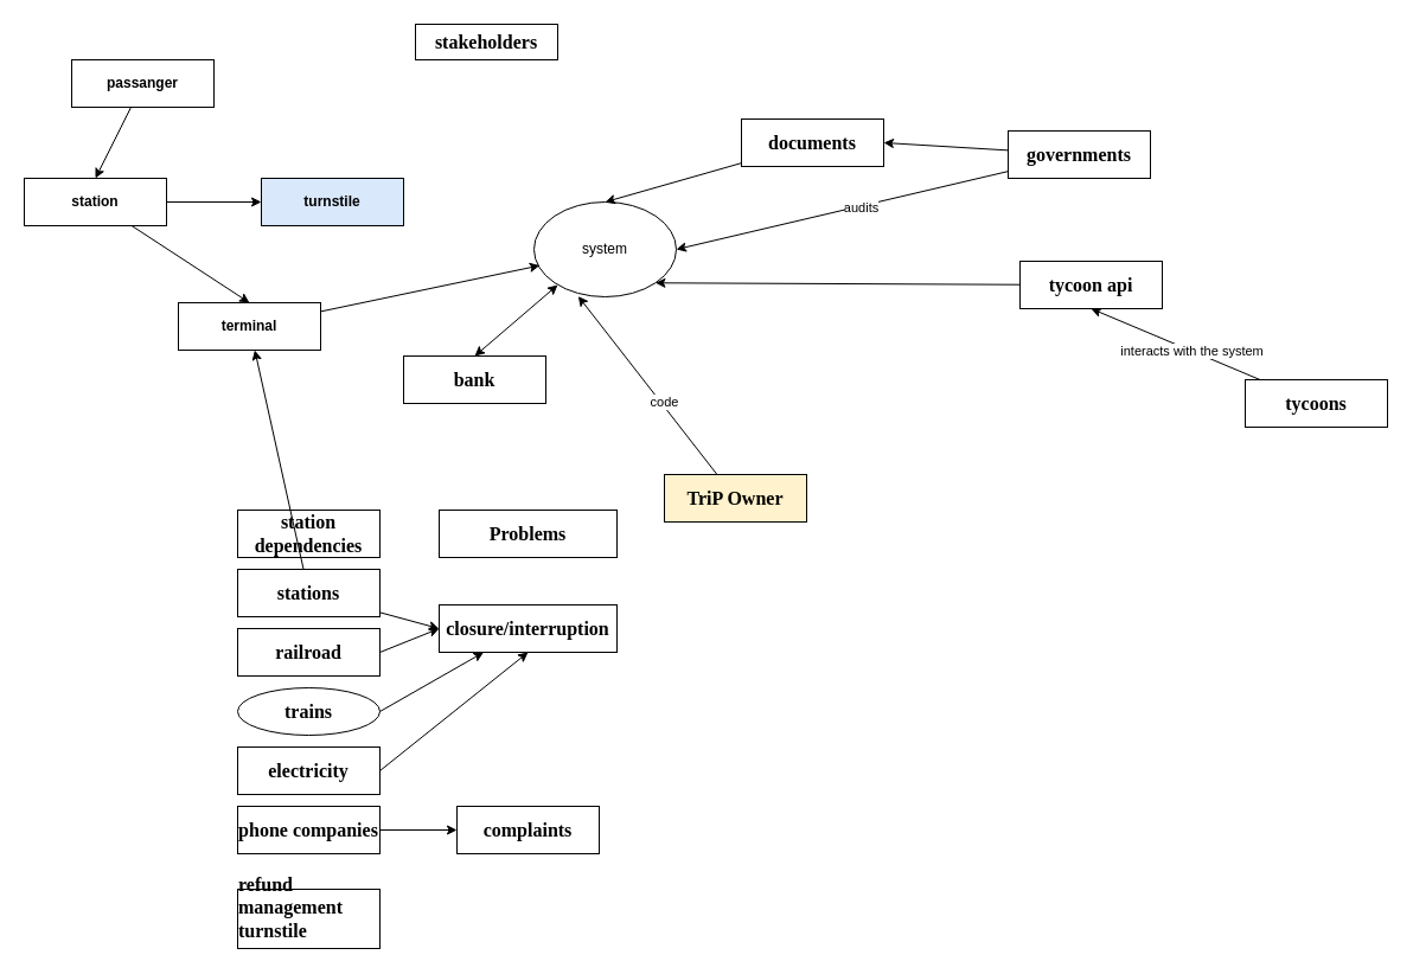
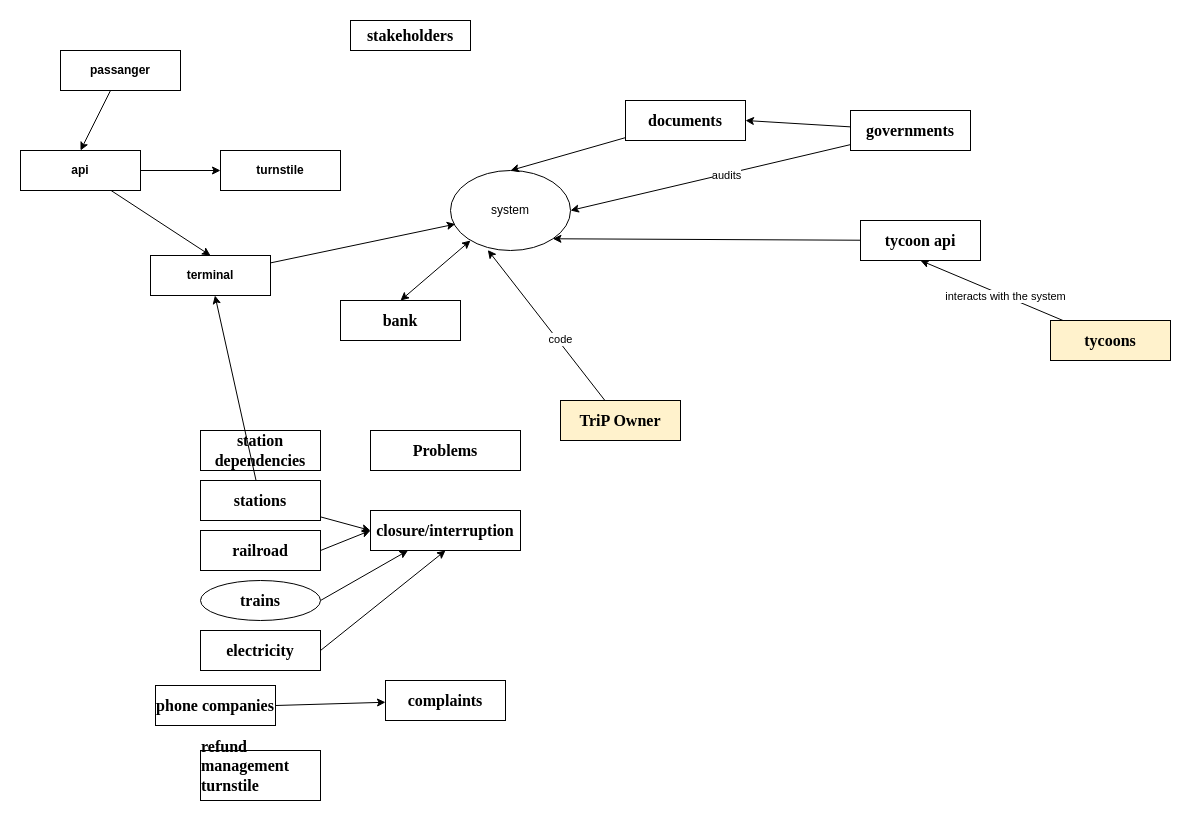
  <mxCell id="0" />
  <mxCell id="1" parent="0" />
  <mxCell id="2" style="edgeStyle=none;html=1;entryX=0.5;entryY=0;entryDx=0;entryDy=0;" parent="1" source="3" target="18" edge="1"><mxGeometry relative="1" as="geometry"><mxPoint x="160" y="130" as="targetPoint" /></mxGeometry></mxCell>
  <mxCell id="3" value="passanger" style="rounded=0;whiteSpace=wrap;html=1;fontStyle=1" parent="1" vertex="1"><mxGeometry x="60" y="50" width="120" height="40" as="geometry" /></mxCell>
  <mxCell id="4" style="edgeStyle=none;html=1;entryX=0.311;entryY=0.994;entryDx=0;entryDy=0;entryPerimeter=0;" parent="1" source="6" target="15" edge="1"><mxGeometry relative="1" as="geometry"><Array as="points" /></mxGeometry></mxCell>
  <mxCell id="5" value="code" style="edgeLabel;html=1;align=center;verticalAlign=middle;resizable=0;points=[];" parent="4" vertex="1" connectable="0"><mxGeometry x="-0.192" y="-3" relative="1" as="geometry"><mxPoint y="1" as="offset" /></mxGeometry></mxCell>
  <mxCell id="6" value="&lt;span style=&quot;font-family: &amp;quot;times new roman&amp;quot;, times, serif; font-size: 16px; font-weight: 700; text-align: justify;&quot;&gt;TriP Owner&lt;/span&gt;" style="rounded=0;whiteSpace=wrap;html=1;fillColor=#fff2cc;" parent="1" vertex="1"><mxGeometry x="560" y="400" width="120" height="40" as="geometry" /></mxCell>
  <mxCell id="7" style="edgeStyle=none;html=1;entryX=0.5;entryY=1;entryDx=0;entryDy=0;" parent="1" source="9" target="23" edge="1"><mxGeometry relative="1" as="geometry" /></mxCell>
  <mxCell id="8" value="interacts with the system" style="edgeLabel;html=1;align=center;verticalAlign=middle;resizable=0;points=[];" parent="7" vertex="1" connectable="0"><mxGeometry x="-0.169" relative="1" as="geometry"><mxPoint x="1" as="offset" /></mxGeometry></mxCell>
- <mxCell id="9" value="&lt;span style=&quot;font-family: &amp;quot;times new roman&amp;quot;, times, serif; font-size: 16px; font-weight: 700; text-align: justify;&quot;&gt;tycoons&lt;/span&gt;" style="rounded=0;whiteSpace=wrap;html=1;" parent="1" vertex="1"><mxGeometry x="1050" y="320" width="120" height="40" as="geometry" /></mxCell>
+ <mxCell id="9" value="&lt;span style=&quot;font-family: &amp;quot;times new roman&amp;quot;, times, serif; font-size: 16px; font-weight: 700; text-align: justify;&quot;&gt;tycoons&lt;/span&gt;" style="rounded=0;whiteSpace=wrap;html=1;fillColor=#fff2cc;" parent="1" vertex="1"><mxGeometry x="1050" y="320" width="120" height="40" as="geometry" /></mxCell>
  <mxCell id="10" value="&lt;span style=&quot;font-family: &amp;quot;times new roman&amp;quot;, times, serif; font-size: 16px; font-weight: 700; text-align: justify;&quot;&gt;stakeholders&lt;/span&gt;" style="rounded=0;whiteSpace=wrap;html=1;" parent="1" vertex="1"><mxGeometry x="350" y="20" width="120" height="30" as="geometry" /></mxCell>
  <mxCell id="11" style="edgeStyle=none;html=1;entryX=1;entryY=0.5;entryDx=0;entryDy=0;" parent="1" source="14" target="25" edge="1"><mxGeometry relative="1" as="geometry" /></mxCell>
  <mxCell id="12" style="edgeStyle=none;html=1;entryX=1;entryY=0.5;entryDx=0;entryDy=0;" parent="1" source="14" target="15" edge="1"><mxGeometry relative="1" as="geometry" /></mxCell>
  <mxCell id="13" value="audits" style="edgeLabel;html=1;align=center;verticalAlign=middle;resizable=0;points=[];" parent="12" vertex="1" connectable="0"><mxGeometry x="-0.112" y="1" relative="1" as="geometry"><mxPoint as="offset" /></mxGeometry></mxCell>
  <mxCell id="14" value="&lt;span style=&quot;font-family: &amp;quot;times new roman&amp;quot;, times, serif; font-size: 16px; font-weight: 700; text-align: justify;&quot;&gt;governments&lt;/span&gt;" style="rounded=0;whiteSpace=wrap;html=1;" parent="1" vertex="1"><mxGeometry x="850" y="110" width="120" height="40" as="geometry" /></mxCell>
  <mxCell id="15" value="system" style="ellipse;whiteSpace=wrap;html=1;" parent="1" vertex="1"><mxGeometry x="450" y="170" width="120" height="80" as="geometry" /></mxCell>
  <mxCell id="16" style="edgeStyle=none;html=1;entryX=0.5;entryY=0;entryDx=0;entryDy=0;" parent="1" source="18" target="20" edge="1"><mxGeometry relative="1" as="geometry" /></mxCell>
  <mxCell id="17" style="edgeStyle=none;html=1;" parent="1" source="18" target="21" edge="1"><mxGeometry relative="1" as="geometry" /></mxCell>
- <mxCell id="18" value="station" style="rounded=0;whiteSpace=wrap;html=1;fontStyle=1" parent="1" vertex="1"><mxGeometry x="20" y="150" width="120" height="40" as="geometry" /></mxCell>
+ <mxCell id="18" value="api" style="rounded=0;whiteSpace=wrap;html=1;fontStyle=1" parent="1" vertex="1"><mxGeometry x="20" y="150" width="120" height="40" as="geometry" /></mxCell>
  <mxCell id="19" style="edgeStyle=none;html=1;entryX=0.04;entryY=0.67;entryDx=0;entryDy=0;entryPerimeter=0;" parent="1" source="20" target="15" edge="1"><mxGeometry relative="1" as="geometry" /></mxCell>
  <mxCell id="20" value="terminal" style="rounded=0;whiteSpace=wrap;html=1;fontStyle=1" parent="1" vertex="1"><mxGeometry x="150" y="255" width="120" height="40" as="geometry" /></mxCell>
- <mxCell id="21" value="turnstile" style="rounded=0;whiteSpace=wrap;html=1;fontStyle=1;fillColor=#dae8fc;" parent="1" vertex="1"><mxGeometry x="220" y="150" width="120" height="40" as="geometry" /></mxCell>
+ <mxCell id="21" value="turnstile" style="rounded=0;whiteSpace=wrap;html=1;fontStyle=1" parent="1" vertex="1"><mxGeometry x="220" y="150" width="120" height="40" as="geometry" /></mxCell>
  <mxCell id="22" style="edgeStyle=none;html=1;entryX=1;entryY=1;entryDx=0;entryDy=0;" parent="1" source="23" target="15" edge="1"><mxGeometry relative="1" as="geometry" /></mxCell>
  <mxCell id="23" value="&lt;span style=&quot;font-family: &amp;quot;times new roman&amp;quot;, times, serif; font-size: 16px; font-weight: 700; text-align: justify;&quot;&gt;tycoon api&lt;/span&gt;" style="rounded=0;whiteSpace=wrap;html=1;" parent="1" vertex="1"><mxGeometry x="860" y="220" width="120" height="40" as="geometry" /></mxCell>
  <mxCell id="24" style="edgeStyle=none;html=1;entryX=0.5;entryY=0;entryDx=0;entryDy=0;" parent="1" source="25" target="15" edge="1"><mxGeometry relative="1" as="geometry" /></mxCell>
  <mxCell id="25" value="&lt;span style=&quot;font-family: &amp;quot;times new roman&amp;quot;, times, serif; font-size: 16px; font-weight: 700; text-align: justify;&quot;&gt;documents&lt;br&gt;&lt;/span&gt;" style="rounded=0;whiteSpace=wrap;html=1;" parent="1" vertex="1"><mxGeometry x="625" y="100" width="120" height="40" as="geometry" /></mxCell>
  <mxCell id="26" value="&lt;span style=&quot;font-family: &amp;quot;times new roman&amp;quot;, times, serif; font-size: 16px; font-weight: 700; text-align: justify;&quot;&gt;station dependencies&lt;/span&gt;" style="rounded=0;whiteSpace=wrap;html=1;" parent="1" vertex="1"><mxGeometry x="200" y="430" width="120" height="40" as="geometry" /></mxCell>
  <mxCell id="27" style="edgeStyle=none;html=1;entryX=0;entryY=0.5;entryDx=0;entryDy=0;exitX=1;exitY=0.5;exitDx=0;exitDy=0;" parent="1" source="28" target="41" edge="1"><mxGeometry relative="1" as="geometry" /></mxCell>
  <mxCell id="28" value="&lt;div style=&quot;text-align: justify;&quot;&gt;&lt;font face=&quot;times new roman, times, serif&quot;&gt;&lt;span style=&quot;font-size: 16px;&quot;&gt;&lt;b style=&quot;&quot;&gt;railroad&lt;/b&gt;&lt;/span&gt;&lt;/font&gt;&lt;/div&gt;" style="rounded=0;whiteSpace=wrap;html=1;" parent="1" vertex="1"><mxGeometry x="200" y="530" width="120" height="40" as="geometry" /></mxCell>
  <mxCell id="29" value="&lt;div style=&quot;text-align: justify;&quot;&gt;&lt;font face=&quot;times new roman, times, serif&quot;&gt;&lt;span style=&quot;font-size: 16px;&quot;&gt;&lt;b style=&quot;&quot;&gt;bank&lt;/b&gt;&lt;/span&gt;&lt;/font&gt;&lt;/div&gt;" style="rounded=0;whiteSpace=wrap;html=1;" parent="1" vertex="1"><mxGeometry x="340" y="300" width="120" height="40" as="geometry" /></mxCell>
  <mxCell id="30" style="edgeStyle=none;html=1;exitX=1;exitY=0.5;exitDx=0;exitDy=0;" parent="1" source="31" target="43" edge="1"><mxGeometry relative="1" as="geometry" /></mxCell>
- <mxCell id="31" value="&lt;div style=&quot;text-align: justify;&quot;&gt;&lt;font face=&quot;times new roman, times, serif&quot;&gt;&lt;span style=&quot;font-size: 16px;&quot;&gt;&lt;b style=&quot;&quot;&gt;phone companies&lt;/b&gt;&lt;/span&gt;&lt;/font&gt;&lt;/div&gt;" style="rounded=0;whiteSpace=wrap;html=1;" parent="1" vertex="1"><mxGeometry x="200" y="680" width="120" height="40" as="geometry" /></mxCell>
+ <mxCell id="31" value="&lt;div style=&quot;text-align: justify;&quot;&gt;&lt;font face=&quot;times new roman, times, serif&quot;&gt;&lt;span style=&quot;font-size: 16px;&quot;&gt;&lt;b style=&quot;&quot;&gt;phone companies&lt;/b&gt;&lt;/span&gt;&lt;/font&gt;&lt;/div&gt;" style="rounded=0;whiteSpace=wrap;html=1;" parent="1" vertex="1"><mxGeometry x="155" y="685" width="120" height="40" as="geometry" /></mxCell>
  <mxCell id="32" style="edgeStyle=none;html=1;entryX=0;entryY=0.5;entryDx=0;entryDy=0;" parent="1" source="34" target="41" edge="1"><mxGeometry relative="1" as="geometry" /></mxCell>
  <mxCell id="33" style="edgeStyle=none;html=1;" parent="1" source="34" target="20" edge="1"><mxGeometry relative="1" as="geometry" /></mxCell>
  <mxCell id="34" value="&lt;div style=&quot;text-align: justify;&quot;&gt;&lt;font face=&quot;times new roman, times, serif&quot;&gt;&lt;span style=&quot;font-size: 16px;&quot;&gt;&lt;b style=&quot;&quot;&gt;stations&lt;/b&gt;&lt;/span&gt;&lt;/font&gt;&lt;/div&gt;" style="rounded=0;whiteSpace=wrap;html=1;" parent="1" vertex="1"><mxGeometry x="200" y="480" width="120" height="40" as="geometry" /></mxCell>
  <mxCell id="35" style="edgeStyle=none;html=1;entryX=0.25;entryY=1;entryDx=0;entryDy=0;exitX=1;exitY=0.5;exitDx=0;exitDy=0;" parent="1" source="36" target="41" edge="1"><mxGeometry relative="1" as="geometry" /></mxCell>
  <mxCell id="36" value="&lt;div style=&quot;text-align: justify;&quot;&gt;&lt;font face=&quot;times new roman, times, serif&quot;&gt;&lt;span style=&quot;font-size: 16px;&quot;&gt;&lt;b style=&quot;&quot;&gt;trains&lt;/b&gt;&lt;/span&gt;&lt;/font&gt;&lt;/div&gt;" style="ellipse;whiteSpace=wrap;html=1;" parent="1" vertex="1"><mxGeometry x="200" y="580" width="120" height="40" as="geometry" /></mxCell>
  <mxCell id="37" style="edgeStyle=none;html=1;entryX=0.5;entryY=1;entryDx=0;entryDy=0;exitX=1;exitY=0.5;exitDx=0;exitDy=0;" parent="1" source="38" target="41" edge="1"><mxGeometry relative="1" as="geometry" /></mxCell>
  <mxCell id="38" value="&lt;div style=&quot;text-align: justify;&quot;&gt;&lt;font face=&quot;times new roman, times, serif&quot;&gt;&lt;span style=&quot;font-size: 16px;&quot;&gt;&lt;b style=&quot;&quot;&gt;electricity&lt;/b&gt;&lt;/span&gt;&lt;/font&gt;&lt;/div&gt;" style="rounded=0;whiteSpace=wrap;html=1;" parent="1" vertex="1"><mxGeometry x="200" y="630" width="120" height="40" as="geometry" /></mxCell>
  <mxCell id="39" value="" style="endArrow=classic;startArrow=classic;html=1;exitX=0.5;exitY=0;exitDx=0;exitDy=0;" parent="1" source="29" edge="1"><mxGeometry width="50" height="50" relative="1" as="geometry"><mxPoint x="420" y="290" as="sourcePoint" /><mxPoint x="470" y="240" as="targetPoint" /></mxGeometry></mxCell>
  <mxCell id="40" value="&lt;div style=&quot;text-align: justify;&quot;&gt;&lt;font face=&quot;times new roman, times, serif&quot;&gt;&lt;span style=&quot;font-size: 16px;&quot;&gt;&lt;b style=&quot;&quot;&gt;refund management turnstile&lt;/b&gt;&lt;/span&gt;&lt;/font&gt;&lt;/div&gt;&lt;div style=&quot;text-align: justify;&quot;&gt;&lt;font face=&quot;times new roman, times, serif&quot;&gt;&lt;span style=&quot;font-size: 16px; background-color: rgb(240, 240, 240);&quot;&gt;&lt;b&gt;&lt;br&gt;&lt;/b&gt;&lt;/span&gt;&lt;/font&gt;&lt;/div&gt;" style="rounded=0;whiteSpace=wrap;html=1;" parent="1" vertex="1"><mxGeometry x="200" y="750" width="120" height="50" as="geometry" /></mxCell>
  <mxCell id="41" value="&lt;div style=&quot;text-align: justify;&quot;&gt;&lt;font face=&quot;times new roman, times, serif&quot;&gt;&lt;span style=&quot;font-size: 16px;&quot;&gt;&lt;b style=&quot;&quot;&gt;closure/interruption&lt;/b&gt;&lt;/span&gt;&lt;/font&gt;&lt;/div&gt;" style="rounded=0;whiteSpace=wrap;html=1;" parent="1" vertex="1"><mxGeometry x="370" y="510" width="150" height="40" as="geometry" /></mxCell>
  <mxCell id="42" value="&lt;div style=&quot;text-align: justify;&quot;&gt;&lt;font face=&quot;times new roman, times, serif&quot;&gt;&lt;span style=&quot;font-size: 16px;&quot;&gt;&lt;b style=&quot;&quot;&gt;Problems&lt;/b&gt;&lt;/span&gt;&lt;/font&gt;&lt;/div&gt;" style="rounded=0;whiteSpace=wrap;html=1;" parent="1" vertex="1"><mxGeometry x="370" y="430" width="150" height="40" as="geometry" /></mxCell>
  <mxCell id="43" value="&lt;div style=&quot;text-align: justify;&quot;&gt;&lt;font face=&quot;times new roman, times, serif&quot;&gt;&lt;span style=&quot;font-size: 16px;&quot;&gt;&lt;b style=&quot;&quot;&gt;complaints&lt;/b&gt;&lt;/span&gt;&lt;/font&gt;&lt;/div&gt;" style="rounded=0;whiteSpace=wrap;html=1;" parent="1" vertex="1"><mxGeometry x="385" y="680" width="120" height="40" as="geometry" /></mxCell>
